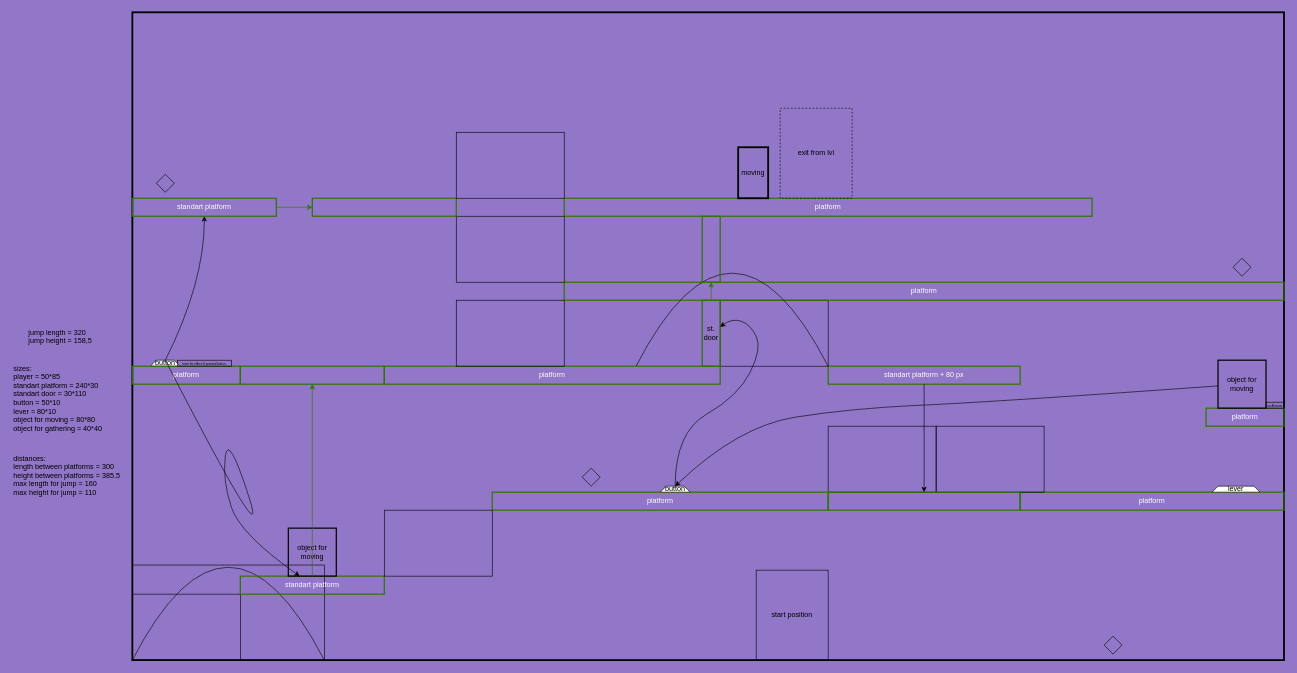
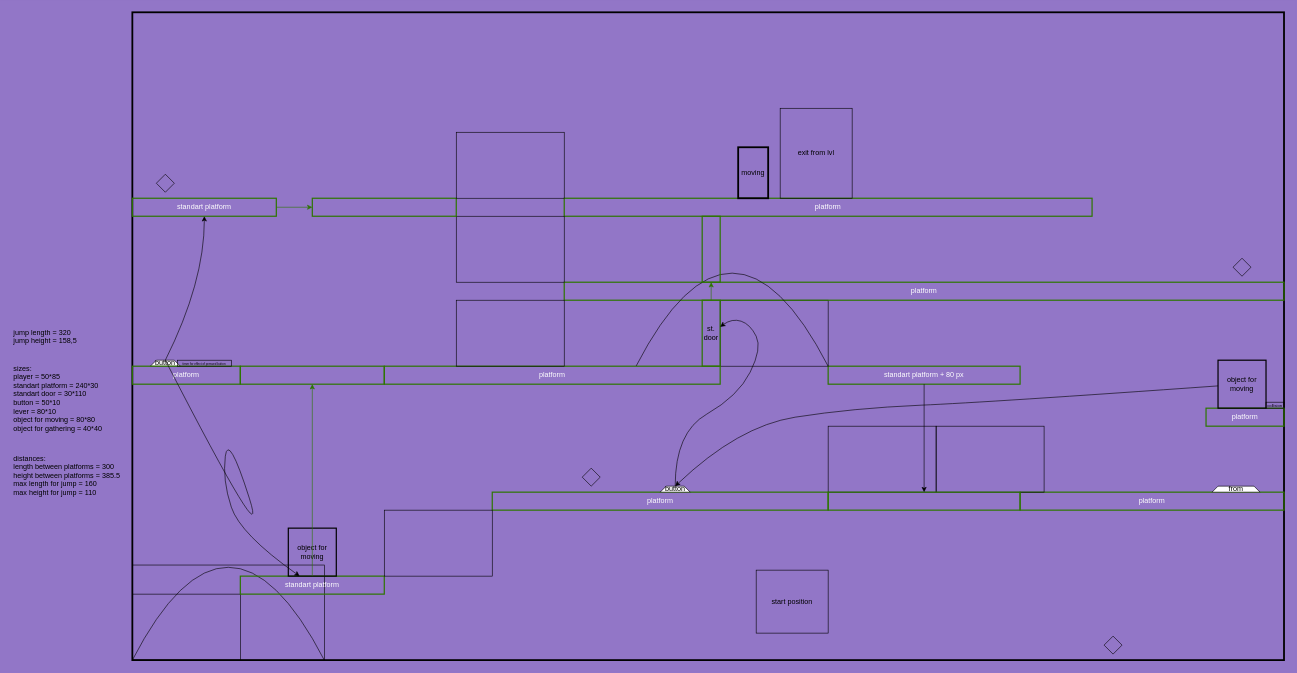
  <mxCell id="0" />
  <mxCell id="1" parent="0" />
  <mxCell id="2" value="" style="rounded=0;whiteSpace=wrap;html=1;fillColor=none;strokeColor=light-dark(#000000,#000000);strokeWidth=3;" vertex="1" parent="1"><mxGeometry x="220" y="20" width="1920" height="1080" as="geometry" /></mxCell>
- <mxCell id="3" value="jump length = 320&#10;jump height = 158,5" style="text;whiteSpace=wrap;" vertex="1" parent="1"><mxGeometry x="45" y="540" width="120" height="40" as="geometry" /></mxCell>
+ <mxCell id="3" value="jump length = 320&#10;jump height = 158,5" style="text;whiteSpace=wrap;" vertex="1" parent="1"><mxGeometry x="20" y="540" width="120" height="40" as="geometry" /></mxCell>
  <mxCell id="4" value="sizes:&#10;player = 50*85&#10;standart platform = 240*30&#10;standart door = 30*110&#10;button = 50*10&#10;lever = 80*10&#10;object for moving = 80*80&#10;object for gathering = 40*40" style="text;whiteSpace=wrap;" vertex="1" parent="1"><mxGeometry x="20" y="600" width="160" height="130" as="geometry" /></mxCell>
  <mxCell id="5" style="edgeStyle=none;curved=1;rounded=0;orthogonalLoop=1;jettySize=auto;html=1;exitX=1;exitY=0.5;exitDx=0;exitDy=0;fontSize=12;startSize=8;endSize=8;" edge="1" parent="1" source="4" target="4"><mxGeometry relative="1" as="geometry" /></mxCell>
  <mxCell id="6" value="button" style="shape=trapezoid;perimeter=trapezoidPerimeter;whiteSpace=wrap;html=1;fixedSize=1;size=10;fillColor=light-dark(#FFFFFF,#000066);" vertex="1" parent="1"><mxGeometry x="250" y="600" width="50" height="10" as="geometry" /></mxCell>
  <mxCell id="7" value="" style="rounded=0;whiteSpace=wrap;html=1;fillColor=none;container=1;movable=0;resizable=0;rotatable=0;deletable=0;editable=0;locked=1;connectable=0;" vertex="1" parent="1"><mxGeometry x="220" y="941.5" width="320" height="158.5" as="geometry" /></mxCell>
  <mxCell id="8" value="" style="endArrow=none;html=1;rounded=0;fontSize=12;startSize=8;endSize=8;curved=1;exitX=0;exitY=1;exitDx=0;exitDy=0;entryX=1;entryY=1;entryDx=0;entryDy=0;" edge="1" parent="7" target="7"><mxGeometry width="50" height="50" relative="1" as="geometry"><mxPoint y="158.5" as="sourcePoint" /><mxPoint x="256" y="158.5" as="targetPoint" /><Array as="points"><mxPoint x="160" y="-151" /></Array></mxGeometry></mxCell>
  <mxCell id="9" value="" style="rounded=0;whiteSpace=wrap;html=1;fillColor=none;strokeColor=light-dark(#000000,#3333FF);" vertex="1" parent="7"><mxGeometry y="48.5" width="180" height="110" as="geometry" /></mxCell>
  <mxCell id="10" value="standart platform" style="rounded=0;whiteSpace=wrap;html=1;fillColor=none;fontColor=#ffffff;strokeColor=light-dark(#2D7600,#263C1D);strokeWidth=2;" vertex="1" parent="1"><mxGeometry x="400" y="960" width="240" height="30" as="geometry" /></mxCell>
  <mxCell id="11" value="distances:&#10;length between platforms = 300&#10;height between platforms = 385.5&#10;max length for jump = 160&#10;max height for jump = 110" style="text;whiteSpace=wrap;" vertex="1" parent="1"><mxGeometry x="20" y="750" width="200" height="130" as="geometry" /></mxCell>
  <mxCell id="12" value="standart platform + 80 px" style="rounded=0;whiteSpace=wrap;html=1;fillColor=none;fontColor=#ffffff;strokeColor=light-dark(#2D7600,#263C1D);strokeWidth=2;" vertex="1" parent="1"><mxGeometry x="1380" y="610" width="320" height="30" as="geometry" /></mxCell>
  <mxCell id="13" value="platform" style="rounded=0;whiteSpace=wrap;html=1;fillColor=none;fontColor=#ffffff;strokeColor=light-dark(#2D7600,#263C1D);strokeWidth=2;" vertex="1" parent="1"><mxGeometry x="220" y="610" width="180" height="30" as="geometry" /></mxCell>
  <mxCell id="14" style="edgeStyle=none;curved=1;rounded=0;orthogonalLoop=1;jettySize=auto;html=1;exitX=1;exitY=0.5;exitDx=0;exitDy=0;fontSize=12;startSize=8;endSize=8;" edge="1" parent="1" source="7" target="7"><mxGeometry relative="1" as="geometry" /></mxCell>
  <mxCell id="15" value="" style="rounded=0;whiteSpace=wrap;html=1;fillColor=none;strokeColor=light-dark(#000000,#3333FF);" vertex="1" parent="1"><mxGeometry x="1380" y="710" width="180" height="110" as="geometry" /></mxCell>
  <mxCell id="16" value="platform" style="rounded=0;whiteSpace=wrap;html=1;fillColor=none;fontColor=#ffffff;strokeColor=light-dark(#2D7600,#263C1D);strokeWidth=2;" vertex="1" parent="1"><mxGeometry x="1700" y="820" width="440" height="30" as="geometry" /></mxCell>
  <mxCell id="17" value="platform" style="rounded=0;whiteSpace=wrap;html=1;fillColor=none;fontColor=#ffffff;strokeColor=light-dark(#2D7600,#263C1D);strokeWidth=2;" vertex="1" parent="1"><mxGeometry x="820" y="820" width="560" height="30" as="geometry" /></mxCell>
- <mxCell id="18" value="lever" style="shape=trapezoid;perimeter=trapezoidPerimeter;whiteSpace=wrap;html=1;fixedSize=1;size=10;fillColor=light-dark(#FFFFFF,#000066);" vertex="1" parent="1"><mxGeometry x="2020" y="810" width="80" height="10" as="geometry" /></mxCell>
+ <mxCell id="18" value="from" style="shape=trapezoid;perimeter=trapezoidPerimeter;whiteSpace=wrap;html=1;fixedSize=1;size=10;fillColor=light-dark(#FFFFFF,#000066);" vertex="1" parent="1"><mxGeometry x="2020" y="810" width="80" height="10" as="geometry" /></mxCell>
  <mxCell id="19" value="button" style="shape=trapezoid;perimeter=trapezoidPerimeter;whiteSpace=wrap;html=1;fixedSize=1;size=10;fillColor=light-dark(#FFFFFF,#000066);" vertex="1" parent="1"><mxGeometry x="1100" y="810" width="50" height="10" as="geometry" /></mxCell>
  <mxCell id="20" value="" style="rounded=0;whiteSpace=wrap;html=1;fillColor=none;strokeColor=light-dark(#000000,#3333FF);" vertex="1" parent="1"><mxGeometry x="1560" y="710" width="180" height="110" as="geometry" /></mxCell>
  <mxCell id="21" value="" style="rounded=0;whiteSpace=wrap;html=1;fillColor=none;strokeColor=light-dark(#000000,#3333FF);" vertex="1" parent="1"><mxGeometry x="640" y="850" width="180" height="110" as="geometry" /></mxCell>
  <mxCell id="22" value="platform" style="rounded=0;whiteSpace=wrap;html=1;fillColor=none;fontColor=#ffffff;strokeColor=light-dark(#2D7600,#263C1D);strokeWidth=2;" vertex="1" parent="1"><mxGeometry x="2010" y="680" width="130" height="30" as="geometry" /></mxCell>
  <mxCell id="23" value="object for moving" style="whiteSpace=wrap;html=1;aspect=fixed;fillColor=none;strokeWidth=2;" vertex="1" parent="1"><mxGeometry x="2030" y="600" width="80" height="80" as="geometry" /></mxCell>
  <mxCell id="24" value="&lt;font style=&quot;font-size: 7px;&quot;&gt;collision&lt;/font&gt;" style="rounded=0;whiteSpace=wrap;html=1;fillColor=none;strokeColor=light-dark(#000000,#66FFB3);" vertex="1" parent="1"><mxGeometry x="2110" y="670" width="30" height="10" as="geometry" /></mxCell>
  <mxCell id="25" value="" style="curved=1;endArrow=classic;html=1;rounded=0;entryX=0.5;entryY=0;entryDx=0;entryDy=0;" edge="1" parent="1" source="23" target="19"><mxGeometry width="50" height="50" relative="1" as="geometry"><mxPoint x="1420" y="870" as="sourcePoint" /><mxPoint x="1470" y="820" as="targetPoint" /><Array as="points"><mxPoint x="1650" y="670" /><mxPoint x="1420" y="680" /><mxPoint x="1230" y="710" /></Array></mxGeometry></mxCell>
  <mxCell id="26" value="" style="rounded=0;whiteSpace=wrap;html=1;fillColor=none;strokeColor=light-dark(#000000,#3333FF);" vertex="1" parent="1"><mxGeometry x="1200" y="500" width="180" height="110" as="geometry" /></mxCell>
  <mxCell id="27" value="platform" style="rounded=0;whiteSpace=wrap;html=1;fillColor=none;fontColor=#ffffff;strokeColor=light-dark(#2D7600,#263C1D);strokeWidth=2;" vertex="1" parent="1"><mxGeometry x="940" y="470" width="1200" height="30" as="geometry" /></mxCell>
  <mxCell id="28" value="" style="rounded=0;whiteSpace=wrap;html=1;fillColor=none;fontColor=#ffffff;strokeColor=light-dark(#2D7600,#990000);strokeWidth=2;" vertex="1" parent="1"><mxGeometry x="1380" y="820" width="320" height="30" as="geometry" /></mxCell>
  <mxCell id="29" value="" style="endArrow=classic;html=1;rounded=0;strokeColor=light-dark(#000000,#660000);" edge="1" parent="1" source="12" target="28"><mxGeometry width="50" height="50" relative="1" as="geometry"><mxPoint x="1480" y="770" as="sourcePoint" /><mxPoint x="1530" y="720" as="targetPoint" /></mxGeometry></mxCell>
  <mxCell id="30" value="platform" style="rounded=0;whiteSpace=wrap;html=1;fillColor=none;fontColor=#ffffff;strokeColor=light-dark(#2D7600,#263C1D);strokeWidth=2;" vertex="1" parent="1"><mxGeometry x="640" y="610" width="560" height="30" as="geometry" /></mxCell>
  <mxCell id="31" value="&lt;font style=&quot;color: light-dark(rgb(0, 0, 0), rgb(0, 0, 0));&quot;&gt;st.&lt;/font&gt;&lt;div&gt;&lt;font style=&quot;color: light-dark(rgb(0, 0, 0), rgb(0, 0, 0));&quot;&gt;door&lt;/font&gt;&lt;/div&gt;" style="rounded=0;whiteSpace=wrap;html=1;fillColor=none;strokeColor=light-dark(#2D7600,#263C1D);strokeWidth=2;" vertex="1" parent="1"><mxGeometry x="1170" y="500" width="30" height="110" as="geometry" /></mxCell>
  <mxCell id="32" value="" style="endArrow=none;html=1;rounded=0;fontSize=12;startSize=8;endSize=8;curved=1;exitX=0;exitY=1;exitDx=0;exitDy=0;entryX=1;entryY=1;entryDx=0;entryDy=0;" edge="1" parent="1"><mxGeometry width="50" height="50" relative="1" as="geometry"><mxPoint x="1060" y="609.5" as="sourcePoint" /><mxPoint x="1380" y="610" as="targetPoint" /><Array as="points"><mxPoint x="1220" y="300" /></Array></mxGeometry></mxCell>
  <mxCell id="33" value="" style="curved=1;endArrow=classic;html=1;rounded=0;exitX=0.5;exitY=0;exitDx=0;exitDy=0;" edge="1" parent="1" source="19" target="31"><mxGeometry width="50" height="50" relative="1" as="geometry"><mxPoint x="1220" y="580" as="sourcePoint" /><mxPoint x="1270" y="530" as="targetPoint" /><Array as="points"><mxPoint x="1125" y="720" /><mxPoint x="1230" y="660" /><mxPoint x="1270" y="580" /><mxPoint x="1250" y="540" /><mxPoint x="1220" y="530" /></Array></mxGeometry></mxCell>
  <mxCell id="34" value="" style="rounded=0;whiteSpace=wrap;html=1;fillColor=none;strokeColor=light-dark(#2D7600,#990000);strokeWidth=2;" vertex="1" parent="1"><mxGeometry x="1170" y="360" width="30" height="110" as="geometry" /></mxCell>
  <mxCell id="35" value="" style="endArrow=classic;html=1;rounded=0;strokeColor=light-dark(#2D7600,#990000);" edge="1" parent="1" source="31" target="34"><mxGeometry width="50" height="50" relative="1" as="geometry"><mxPoint x="1170" y="500" as="sourcePoint" /><mxPoint x="1220" y="450" as="targetPoint" /></mxGeometry></mxCell>
  <mxCell id="36" value="" style="rounded=0;whiteSpace=wrap;html=1;fillColor=none;strokeColor=light-dark(#000000,#3333FF);" vertex="1" parent="1"><mxGeometry x="760" y="500" width="180" height="110" as="geometry" /></mxCell>
  <mxCell id="37" value="platform" style="rounded=0;whiteSpace=wrap;html=1;fillColor=none;fontColor=#ffffff;strokeColor=light-dark(#2D7600,#263C1D);strokeWidth=2;" vertex="1" parent="1"><mxGeometry x="940" y="330" width="880" height="30" as="geometry" /></mxCell>
  <mxCell id="38" value="" style="rounded=0;whiteSpace=wrap;html=1;fillColor=none;strokeColor=light-dark(#000000,#3333FF);" vertex="1" parent="1"><mxGeometry x="760" y="360" width="180" height="110" as="geometry" /></mxCell>
  <mxCell id="39" value="standart platform" style="rounded=0;whiteSpace=wrap;html=1;fillColor=none;fontColor=#ffffff;strokeColor=light-dark(#2D7600,#263C1D);strokeWidth=2;" vertex="1" parent="1"><mxGeometry x="220" y="330" width="240" height="30" as="geometry" /></mxCell>
  <mxCell id="40" value="" style="curved=1;endArrow=classic;html=1;rounded=0;exitX=0.5;exitY=0;exitDx=0;exitDy=0;" edge="1" parent="1" source="6" target="39"><mxGeometry width="50" height="50" relative="1" as="geometry"><mxPoint x="430" y="490" as="sourcePoint" /><mxPoint x="480" y="440" as="targetPoint" /><Array as="points"><mxPoint x="340" y="470" /></Array></mxGeometry></mxCell>
  <mxCell id="41" value="" style="rounded=0;whiteSpace=wrap;html=1;fillColor=none;fontColor=#ffffff;strokeColor=light-dark(#2D7600,#990000);strokeWidth=2;" vertex="1" parent="1"><mxGeometry x="520" y="330" width="240" height="30" as="geometry" /></mxCell>
  <mxCell id="42" value="" style="endArrow=classic;html=1;rounded=0;strokeColor=light-dark(#2D7600,#990000);" edge="1" parent="1" source="39" target="41"><mxGeometry width="50" height="50" relative="1" as="geometry"><mxPoint x="940" y="380" as="sourcePoint" /><mxPoint x="990" y="330" as="targetPoint" /></mxGeometry></mxCell>
  <mxCell id="43" value="" style="rounded=0;whiteSpace=wrap;html=1;fillColor=none;strokeColor=light-dark(#000000,#3333FF);" vertex="1" parent="1"><mxGeometry x="760" y="220" width="180" height="110" as="geometry" /></mxCell>
  <mxCell id="44" value="object for moving" style="whiteSpace=wrap;html=1;aspect=fixed;fillColor=none;strokeWidth=2;" vertex="1" parent="1"><mxGeometry x="480" y="880" width="80" height="80" as="geometry" /></mxCell>
  <mxCell id="45" value="" style="curved=1;endArrow=classic;html=1;rounded=0;exitX=0.5;exitY=0;exitDx=0;exitDy=0;" edge="1" parent="1" source="6" target="10"><mxGeometry width="50" height="50" relative="1" as="geometry"><mxPoint x="400" y="940" as="sourcePoint" /><mxPoint x="450" y="890" as="targetPoint" /><Array as="points"><mxPoint x="450" y="940" /><mxPoint x="380" y="720" /><mxPoint x="370" y="800" /><mxPoint x="400" y="890" /></Array></mxGeometry></mxCell>
  <mxCell id="46" value="" style="rounded=0;whiteSpace=wrap;html=1;fillColor=none;fontColor=#ffffff;strokeColor=light-dark(#2D7600,#990000);strokeWidth=2;" vertex="1" parent="1"><mxGeometry x="400" y="610" width="240" height="30" as="geometry" /></mxCell>
  <mxCell id="47" value="&lt;font style=&quot;font-size: 5px;&quot;&gt;timer for effect of pressed button&lt;/font&gt;" style="rounded=0;whiteSpace=wrap;html=1;fillColor=none;strokeColor=light-dark(#000000,#66FFB3);" vertex="1" parent="1"><mxGeometry x="295" y="600" width="90" height="10" as="geometry" /></mxCell>
  <mxCell id="48" value="" style="endArrow=classic;html=1;rounded=0;strokeColor=light-dark(#2D7600,#990000);" edge="1" parent="1" source="10" target="46"><mxGeometry width="50" height="50" relative="1" as="geometry"><mxPoint x="690" y="730" as="sourcePoint" /><mxPoint x="740" y="680" as="targetPoint" /></mxGeometry></mxCell>
- <mxCell id="49" value="exit from lvl" style="rounded=0;whiteSpace=wrap;html=1;fillColor=none;strokeColor=light-dark(#000000,#B3FF66);dashed=1;" vertex="1" parent="1"><mxGeometry x="1300" y="180" width="120" height="150" as="geometry" /></mxCell>
+ <mxCell id="49" value="exit from lvl" style="rounded=0;whiteSpace=wrap;html=1;fillColor=none;strokeColor=light-dark(#000000,#B3FF66);" vertex="1" parent="1"><mxGeometry x="1300" y="180" width="120" height="150" as="geometry" /></mxCell>
  <mxCell id="50" value="moving" style="rounded=0;whiteSpace=wrap;html=1;fillColor=none;strokeWidth=3;" vertex="1" parent="1"><mxGeometry x="1230" y="245" width="50" height="85" as="geometry" /></mxCell>
- <mxCell id="51" value="start position" style="rounded=0;whiteSpace=wrap;html=1;fillColor=none;strokeColor=light-dark(#000000,#B3FF66);" vertex="1" parent="1"><mxGeometry x="1260" y="950" width="120" height="150" as="geometry" /></mxCell>
+ <mxCell id="51" value="start position" style="rounded=0;whiteSpace=wrap;html=1;fillColor=none;strokeColor=light-dark(#000000,#B3FF66);" vertex="1" parent="1"><mxGeometry x="1260" y="950" width="120" height="105" as="geometry" /></mxCell>
  <mxCell id="52" value="" style="shape=hexagon;perimeter=hexagonPerimeter2;whiteSpace=wrap;html=1;fixedSize=1;fillColor=none;gradientColor=none;strokeColor=light-dark(#000000,#EA6B66);" vertex="1" parent="1"><mxGeometry x="260" y="290" width="30" height="30" as="geometry" /></mxCell>
  <mxCell id="53" value="" style="shape=hexagon;perimeter=hexagonPerimeter2;whiteSpace=wrap;html=1;fixedSize=1;fillColor=none;gradientColor=none;strokeColor=light-dark(#000000,#EA6B66);" vertex="1" parent="1"><mxGeometry x="1840" y="1060" width="30" height="30" as="geometry" /></mxCell>
  <mxCell id="54" value="" style="shape=hexagon;perimeter=hexagonPerimeter2;whiteSpace=wrap;html=1;fixedSize=1;fillColor=none;gradientColor=none;strokeColor=light-dark(#000000,#EA6B66);size=20;" vertex="1" parent="1"><mxGeometry x="2055" y="430" width="30" height="30" as="geometry" /></mxCell>
  <mxCell id="55" value="" style="shape=hexagon;perimeter=hexagonPerimeter2;whiteSpace=wrap;html=1;fixedSize=1;fillColor=none;gradientColor=none;strokeColor=light-dark(#000000,#EA6B66);" vertex="1" parent="1"><mxGeometry x="970" y="780" width="30" height="30" as="geometry" /></mxCell>
